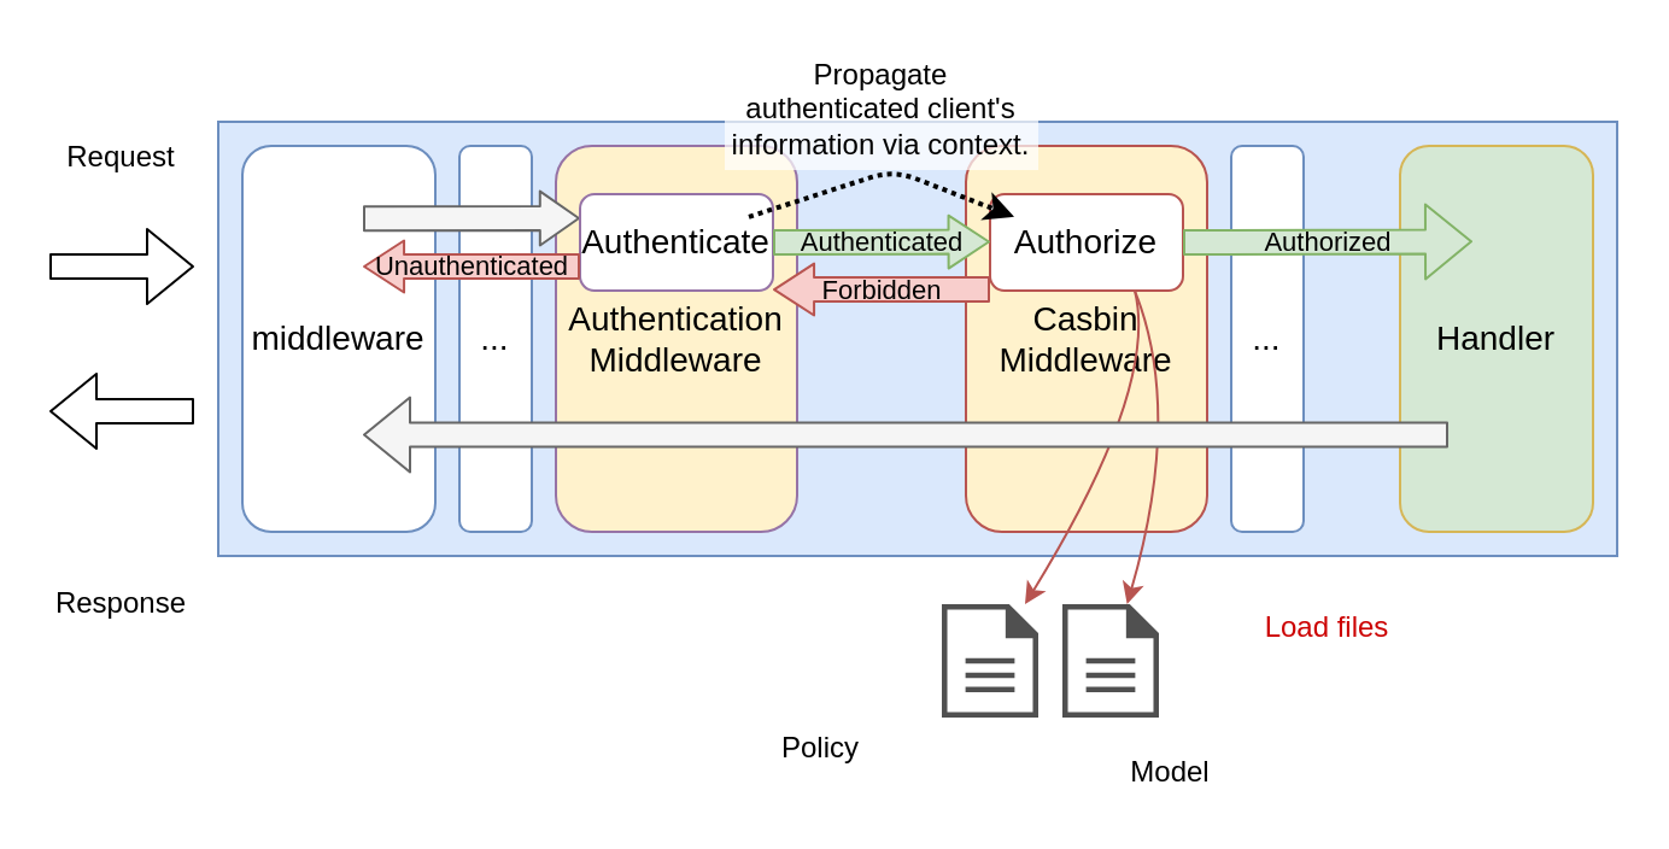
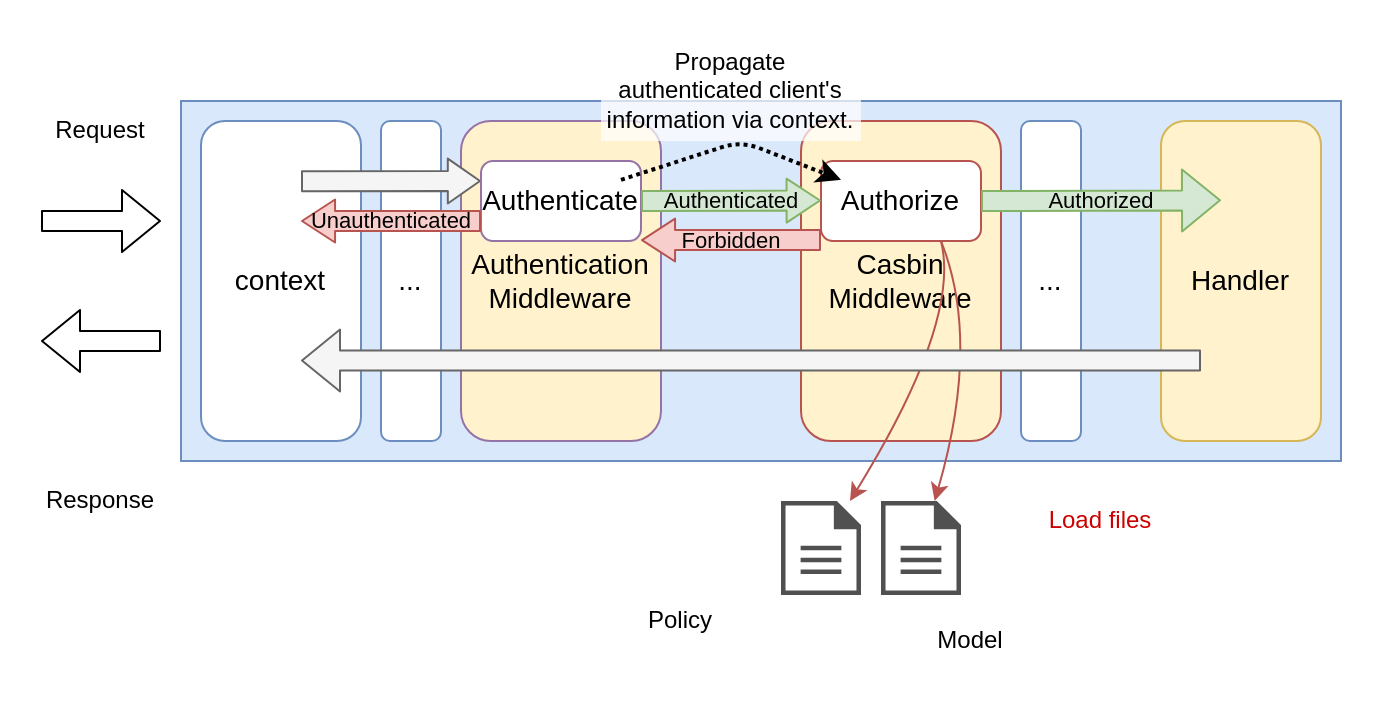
  <mxCell id="0" />
  <mxCell id="1" parent="0" />
  <mxCell id="2" value="" style="rounded=0;whiteSpace=wrap;html=1;fillColor=#dae8fc;strokeColor=#6c8ebf;shadow=0;" parent="1" vertex="1"><mxGeometry x="90" y="50" width="580" height="180" as="geometry" /></mxCell>
  <mxCell id="3" value="Authentication&lt;br&gt;Middleware" style="rounded=1;whiteSpace=wrap;html=1;fontSize=14;strokeColor=#9673a6;fillColor=#fff2cc;" parent="1" vertex="1"><mxGeometry x="230" y="60" width="100" height="160" as="geometry" /></mxCell>
- <mxCell id="4" value="Handler&lt;br&gt;" style="rounded=1;whiteSpace=wrap;html=1;fontSize=14;strokeColor=#d6b656;fillColor=#d5e8d4;" parent="1" vertex="1"><mxGeometry x="580" y="60" width="80" height="160" as="geometry" /></mxCell>
- <mxCell id="5" value="middleware" style="rounded=1;whiteSpace=wrap;html=1;fontSize=14;strokeColor=#6c8ebf;fillColor=default;" parent="1" vertex="1"><mxGeometry x="100" y="60" width="80" height="160" as="geometry" /></mxCell>
+ <mxCell id="4" value="Handler&lt;br&gt;" style="rounded=1;whiteSpace=wrap;html=1;fontSize=14;strokeColor=#d6b656;fillColor=#fff2cc;" parent="1" vertex="1"><mxGeometry x="580" y="60" width="80" height="160" as="geometry" /></mxCell>
+ <mxCell id="5" value="context" style="rounded=1;whiteSpace=wrap;html=1;fontSize=14;strokeColor=#6c8ebf;fillColor=default;" parent="1" vertex="1"><mxGeometry x="100" y="60" width="80" height="160" as="geometry" /></mxCell>
  <mxCell id="6" value="..." style="rounded=1;whiteSpace=wrap;html=1;fontSize=14;strokeColor=#6c8ebf;fillColor=default;" parent="1" vertex="1"><mxGeometry x="190" y="60" width="30" height="160" as="geometry" /></mxCell>
  <mxCell id="7" value="..." style="rounded=1;whiteSpace=wrap;html=1;fontSize=14;strokeColor=#6c8ebf;fillColor=default;" parent="1" vertex="1"><mxGeometry x="510" y="60" width="30" height="160" as="geometry" /></mxCell>
  <mxCell id="8" value="" style="shape=flexArrow;endArrow=classic;html=1;" parent="1" edge="1"><mxGeometry width="50" height="50" relative="1" as="geometry"><mxPoint x="20" y="110" as="sourcePoint" /><mxPoint x="80" y="110" as="targetPoint" /></mxGeometry></mxCell>
  <mxCell id="9" value="Request" style="text;html=1;strokeColor=none;fillColor=none;align=center;verticalAlign=middle;whiteSpace=wrap;rounded=0;" parent="1" vertex="1"><mxGeometry x="20" y="55" width="60" height="20" as="geometry" /></mxCell>
  <mxCell id="10" value="" style="shape=flexArrow;endArrow=classic;html=1;" parent="1" edge="1"><mxGeometry width="50" height="50" relative="1" as="geometry"><mxPoint x="80" y="170" as="sourcePoint" /><mxPoint x="20" y="170" as="targetPoint" /></mxGeometry></mxCell>
  <mxCell id="11" value="Response" style="text;html=1;strokeColor=none;fillColor=none;align=center;verticalAlign=middle;whiteSpace=wrap;rounded=0;" parent="1" vertex="1"><mxGeometry x="20" y="240" width="60" height="20" as="geometry" /></mxCell>
  <mxCell id="12" value="" style="shape=flexArrow;endArrow=classic;html=1;fillColor=#f5f5f5;strokeColor=#666666;entryX=0;entryY=0.25;entryDx=0;entryDy=0;exitX=0.625;exitY=0.188;exitDx=0;exitDy=0;exitPerimeter=0;endWidth=11.429;endSize=5.033;" parent="1" source="5" target="13" edge="1"><mxGeometry width="50" height="50" relative="1" as="geometry"><mxPoint x="150" y="100" as="sourcePoint" /><mxPoint x="600" y="100" as="targetPoint" /></mxGeometry></mxCell>
  <mxCell id="13" value="Authenticate" style="rounded=1;whiteSpace=wrap;html=1;fontSize=14;strokeColor=#9673a6;fillColor=default;" parent="1" vertex="1"><mxGeometry x="240" y="80" width="80" height="40" as="geometry" /></mxCell>
  <mxCell id="14" value="Unauthenticated" style="shape=flexArrow;endArrow=classic;html=1;fillColor=#f8cecc;strokeColor=#b85450;entryX=0;entryY=0.25;entryDx=0;entryDy=0;labelBackgroundColor=none;endWidth=10.476;endSize=5.176;" parent="1" edge="1"><mxGeometry width="50" height="50" relative="1" as="geometry"><mxPoint x="240" y="110" as="sourcePoint" /><mxPoint x="150" y="110" as="targetPoint" /></mxGeometry></mxCell>
  <mxCell id="15" value="Casbin&lt;br&gt;Middleware" style="rounded=1;whiteSpace=wrap;html=1;fontSize=14;strokeColor=#b85450;fillColor=#fff2cc;" parent="1" vertex="1"><mxGeometry x="400" y="60" width="100" height="160" as="geometry" /></mxCell>
  <mxCell id="16" value="Authorize" style="rounded=1;whiteSpace=wrap;html=1;fontSize=14;strokeColor=#b85450;fillColor=default;" parent="1" vertex="1"><mxGeometry x="410" y="80" width="80" height="40" as="geometry" /></mxCell>
  <mxCell id="17" value="" style="sketch=0;pointerEvents=1;shadow=0;dashed=0;html=1;strokeColor=none;fillColor=#505050;labelPosition=center;verticalLabelPosition=bottom;verticalAlign=top;outlineConnect=0;align=center;shape=mxgraph.office.concepts.document;" parent="1" vertex="1"><mxGeometry x="390" y="250" width="40" height="47" as="geometry" /></mxCell>
  <mxCell id="18" value="" style="sketch=0;pointerEvents=1;shadow=0;dashed=0;html=1;strokeColor=none;fillColor=#505050;labelPosition=center;verticalLabelPosition=bottom;verticalAlign=top;outlineConnect=0;align=center;shape=mxgraph.office.concepts.document;" parent="1" vertex="1"><mxGeometry x="440" y="250" width="40" height="47" as="geometry" /></mxCell>
  <mxCell id="19" value="Policy" style="text;html=1;strokeColor=none;fillColor=none;align=center;verticalAlign=middle;whiteSpace=wrap;rounded=0;" parent="1" vertex="1"><mxGeometry x="320" y="300" width="40" height="20" as="geometry" /></mxCell>
  <mxCell id="20" value="Model" style="text;html=1;strokeColor=none;fillColor=none;align=center;verticalAlign=middle;whiteSpace=wrap;rounded=0;" parent="1" vertex="1"><mxGeometry x="465" y="310" width="40" height="20" as="geometry" /></mxCell>
  <mxCell id="21" value="" style="curved=1;endArrow=classic;html=1;labelBackgroundColor=none;exitX=0.75;exitY=1;exitDx=0;exitDy=0;fillColor=#f8cecc;strokeColor=#b85450;" parent="1" source="16" target="17" edge="1"><mxGeometry width="50" height="50" relative="1" as="geometry"><mxPoint x="510" y="310" as="sourcePoint" /><mxPoint x="560" y="260" as="targetPoint" /><Array as="points"><mxPoint x="480" y="160" /></Array></mxGeometry></mxCell>
  <mxCell id="22" value="" style="curved=1;endArrow=classic;html=1;labelBackgroundColor=none;exitX=0.75;exitY=1;exitDx=0;exitDy=0;fillColor=#f8cecc;strokeColor=#b85450;" parent="1" source="16" target="18" edge="1"><mxGeometry width="50" height="50" relative="1" as="geometry"><mxPoint x="480" y="130" as="sourcePoint" /><mxPoint x="434.493" y="260" as="targetPoint" /><Array as="points"><mxPoint x="490" y="170" /></Array></mxGeometry></mxCell>
  <mxCell id="23" value="Load files" style="text;html=1;strokeColor=none;fillColor=none;align=center;verticalAlign=middle;whiteSpace=wrap;rounded=0;fontColor=#CC0000;" parent="1" vertex="1"><mxGeometry x="515" y="250" width="70" height="20" as="geometry" /></mxCell>
  <mxCell id="24" value="Forbidden" style="shape=flexArrow;endArrow=classic;html=1;fillColor=#f8cecc;strokeColor=#b85450;entryX=0;entryY=0.25;entryDx=0;entryDy=0;labelBackgroundColor=none;endWidth=10.476;endSize=5.176;" parent="1" edge="1"><mxGeometry width="50" height="50" relative="1" as="geometry"><mxPoint x="410" y="119.52" as="sourcePoint" /><mxPoint x="320" y="119.52" as="targetPoint" /></mxGeometry></mxCell>
  <mxCell id="25" value="Authorized" style="shape=flexArrow;endArrow=classic;html=1;fillColor=#d5e8d4;strokeColor=#82b366;labelBackgroundColor=none;" parent="1" edge="1"><mxGeometry width="50" height="50" relative="1" as="geometry"><mxPoint x="490" y="100" as="sourcePoint" /><mxPoint x="610" y="99.66" as="targetPoint" /></mxGeometry></mxCell>
  <mxCell id="26" value="Authenticated" style="shape=flexArrow;endArrow=classic;html=1;fillColor=#d5e8d4;strokeColor=#82b366;labelBackgroundColor=none;endWidth=10.952;endSize=5.238;" parent="1" edge="1"><mxGeometry width="50" height="50" relative="1" as="geometry"><mxPoint x="320" y="100" as="sourcePoint" /><mxPoint x="410" y="99.76" as="targetPoint" /></mxGeometry></mxCell>
  <mxCell id="27" value="" style="endArrow=classic;html=1;dashed=1;fillColor=#f8cecc;strokeColor=#000000;dashPattern=1 1;strokeWidth=2;" parent="1" edge="1"><mxGeometry width="50" height="50" relative="1" as="geometry"><mxPoint x="310" y="89.43" as="sourcePoint" /><mxPoint x="420" y="89.43" as="targetPoint" /><Array as="points"><mxPoint x="370" y="70" /></Array></mxGeometry></mxCell>
  <mxCell id="28" value="Propagate authenticated client's information via context." style="text;html=1;align=center;verticalAlign=middle;whiteSpace=wrap;rounded=0;fillColor=default;fillOpacity=70;" parent="1" vertex="1"><mxGeometry x="300" y="20" width="130" height="50" as="geometry" /></mxCell>
  <mxCell id="29" value="" style="shape=flexArrow;endArrow=classic;html=1;fillColor=#f5f5f5;strokeColor=#666666;" parent="1" edge="1"><mxGeometry width="50" height="50" relative="1" as="geometry"><mxPoint x="600" y="179.76" as="sourcePoint" /><mxPoint x="150" y="179.76" as="targetPoint" /></mxGeometry></mxCell>
